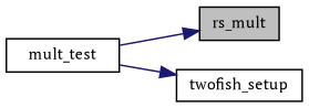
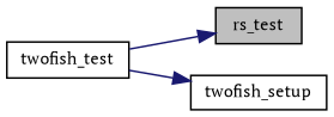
  digraph {
    fontname="PT Serif"
    rankdir=RL
    node [color=black fillcolor=white fontname="PT Serif" fontsize=10 shape=record style=filled]
    edge [color=midnightblue dir=back fontname="PT Serif" fontsize=10 labelfontname=Helvetica labelfontsize=10 style=solid]
-   n1 [fillcolor=grey75 fontcolor=black height=0.2 label=rs_mult width=0.4]
-   n2 [height=0.2 label=mult_test width=0.4]
+   n1 [fillcolor=grey75 fontcolor=black height=0.2 label=rs_test width=0.4]
+   n2 [height=0.2 label=twofish_test width=0.4]
    n3 [height=0.2 label=twofish_setup width=0.4]
    n1 -> n2
    n3 -> n2
  }
